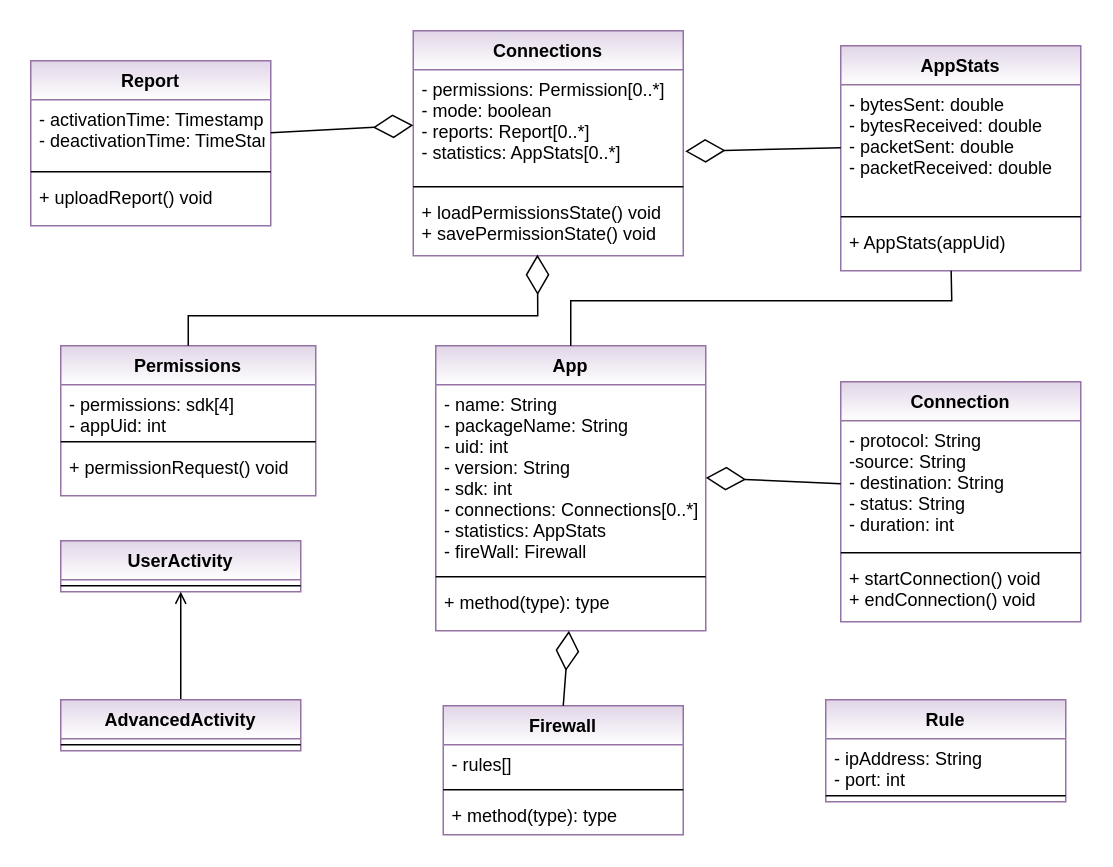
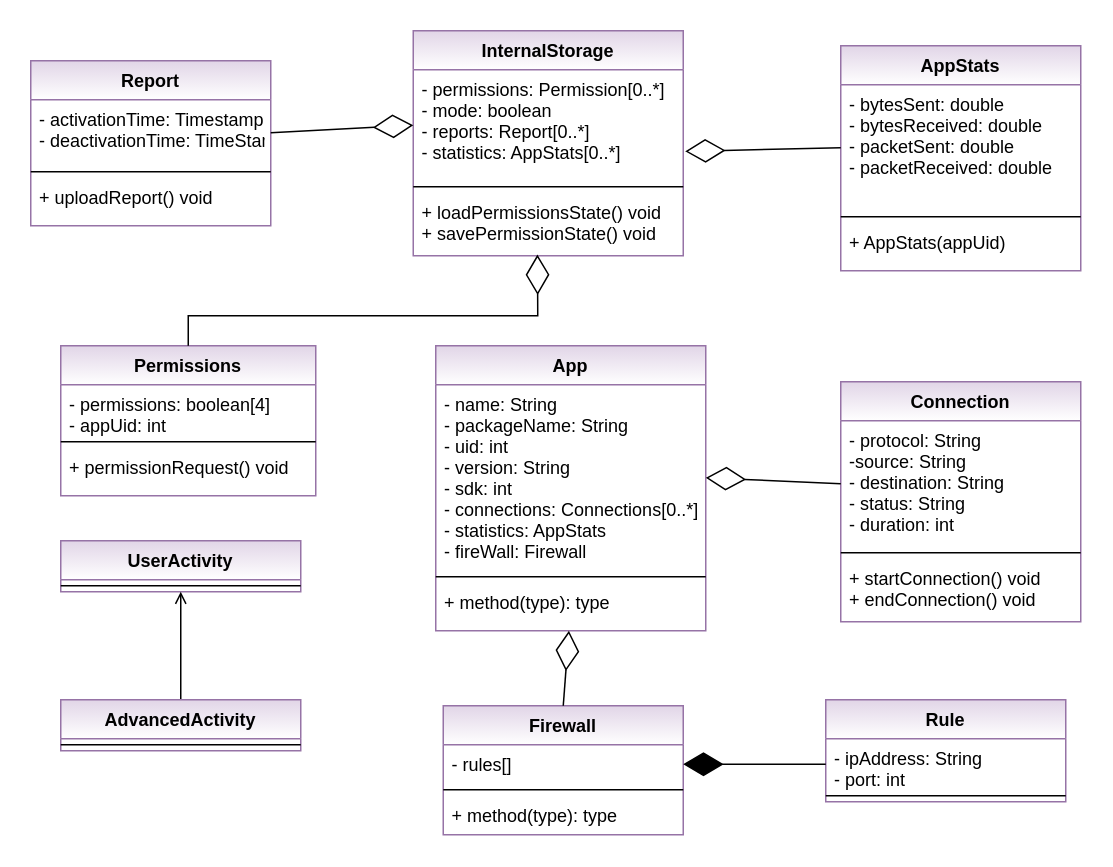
  <mxCell id="0" />
  <mxCell id="1" parent="0" />
  <mxCell id="2" value="UserActivity" style="swimlane;fontStyle=1;align=center;verticalAlign=top;childLayout=stackLayout;horizontal=1;startSize=26;horizontalStack=0;resizeParent=1;resizeParentMax=0;resizeLast=0;collapsible=1;marginBottom=0;fillColor=#e1d5e7;strokeColor=#9673a6;gradientColor=#ffffff;" parent="1" vertex="1"><mxGeometry x="40" y="360" width="160" height="34" as="geometry" /></mxCell>
  <mxCell id="3" value="" style="line;strokeWidth=1;fillColor=none;align=left;verticalAlign=middle;spacingTop=-1;spacingLeft=3;spacingRight=3;rotatable=0;labelPosition=right;points=[];portConstraint=eastwest;" parent="2" vertex="1"><mxGeometry y="26" width="160" height="8" as="geometry" /></mxCell>
  <mxCell id="4" value="AppStats" style="swimlane;fontStyle=1;align=center;verticalAlign=top;childLayout=stackLayout;horizontal=1;startSize=26;horizontalStack=0;resizeParent=1;resizeParentMax=0;resizeLast=0;collapsible=1;marginBottom=0;fillColor=#e1d5e7;strokeColor=#9673a6;gradientColor=#ffffff;" parent="1" vertex="1"><mxGeometry x="560" y="30" width="160" height="150" as="geometry" /></mxCell>
  <mxCell id="5" value="- bytesSent: double&#10;- bytesReceived: double&#10;- packetSent: double&#10;- packetReceived: double" style="text;strokeColor=none;fillColor=none;align=left;verticalAlign=top;spacingLeft=4;spacingRight=4;overflow=hidden;rotatable=0;points=[[0,0.5],[1,0.5]];portConstraint=eastwest;" parent="4" vertex="1"><mxGeometry y="26" width="160" height="84" as="geometry" /></mxCell>
  <mxCell id="6" value="" style="line;strokeWidth=1;fillColor=none;align=left;verticalAlign=middle;spacingTop=-1;spacingLeft=3;spacingRight=3;rotatable=0;labelPosition=right;points=[];portConstraint=eastwest;" parent="4" vertex="1"><mxGeometry y="110" width="160" height="8" as="geometry" /></mxCell>
  <mxCell id="7" value="+ AppStats(appUid) " style="text;strokeColor=none;fillColor=none;align=left;verticalAlign=top;spacingLeft=4;spacingRight=4;overflow=hidden;rotatable=0;points=[[0,0.5],[1,0.5]];portConstraint=eastwest;" parent="4" vertex="1"><mxGeometry y="118" width="160" height="32" as="geometry" /></mxCell>
  <mxCell id="8" value="Firewall" style="swimlane;fontStyle=1;align=center;verticalAlign=top;childLayout=stackLayout;horizontal=1;startSize=26;horizontalStack=0;resizeParent=1;resizeParentMax=0;resizeLast=0;collapsible=1;marginBottom=0;fillColor=#e1d5e7;strokeColor=#9673a6;gradientColor=#ffffff;" parent="1" vertex="1"><mxGeometry x="295" y="470" width="160" height="86" as="geometry" /></mxCell>
  <mxCell id="9" value="- rules[]" style="text;strokeColor=none;fillColor=none;align=left;verticalAlign=top;spacingLeft=4;spacingRight=4;overflow=hidden;rotatable=0;points=[[0,0.5],[1,0.5]];portConstraint=eastwest;" parent="8" vertex="1"><mxGeometry y="26" width="160" height="26" as="geometry" /></mxCell>
  <mxCell id="10" value="" style="line;strokeWidth=1;fillColor=none;align=left;verticalAlign=middle;spacingTop=-1;spacingLeft=3;spacingRight=3;rotatable=0;labelPosition=right;points=[];portConstraint=eastwest;" parent="8" vertex="1"><mxGeometry y="52" width="160" height="8" as="geometry" /></mxCell>
  <mxCell id="11" value="+ method(type): type" style="text;strokeColor=none;fillColor=none;align=left;verticalAlign=top;spacingLeft=4;spacingRight=4;overflow=hidden;rotatable=0;points=[[0,0.5],[1,0.5]];portConstraint=eastwest;" parent="8" vertex="1"><mxGeometry y="60" width="160" height="26" as="geometry" /></mxCell>
  <mxCell id="12" value="Report" style="swimlane;fontStyle=1;align=center;verticalAlign=top;childLayout=stackLayout;horizontal=1;startSize=26;horizontalStack=0;resizeParent=1;resizeParentMax=0;resizeLast=0;collapsible=1;marginBottom=0;fillColor=#e1d5e7;strokeColor=#9673a6;gradientColor=#ffffff;" parent="1" vertex="1"><mxGeometry x="20" y="40" width="160" height="110" as="geometry" /></mxCell>
  <mxCell id="13" value="- activationTime: Timestamp&#10;- deactivationTime: TimeStamp" style="text;strokeColor=none;fillColor=none;align=left;verticalAlign=top;spacingLeft=4;spacingRight=4;overflow=hidden;rotatable=0;points=[[0,0.5],[1,0.5]];portConstraint=eastwest;" parent="12" vertex="1"><mxGeometry y="26" width="160" height="44" as="geometry" /></mxCell>
  <mxCell id="14" value="" style="line;strokeWidth=1;fillColor=none;align=left;verticalAlign=middle;spacingTop=-1;spacingLeft=3;spacingRight=3;rotatable=0;labelPosition=right;points=[];portConstraint=eastwest;" parent="12" vertex="1"><mxGeometry y="70" width="160" height="8" as="geometry" /></mxCell>
  <mxCell id="15" value="+ uploadReport() void" style="text;strokeColor=none;fillColor=none;align=left;verticalAlign=top;spacingLeft=4;spacingRight=4;overflow=hidden;rotatable=0;points=[[0,0.5],[1,0.5]];portConstraint=eastwest;" parent="12" vertex="1"><mxGeometry y="78" width="160" height="32" as="geometry" /></mxCell>
  <mxCell id="16" value="Connection" style="swimlane;fontStyle=1;align=center;verticalAlign=top;childLayout=stackLayout;horizontal=1;startSize=26;horizontalStack=0;resizeParent=1;resizeParentMax=0;resizeLast=0;collapsible=1;marginBottom=0;fillColor=#e1d5e7;strokeColor=#9673a6;gradientColor=#ffffff;" parent="1" vertex="1"><mxGeometry x="560" y="254" width="160" height="160" as="geometry" /></mxCell>
  <mxCell id="17" value="- protocol: String&#10;-source: String&#10;- destination: String&#10;- status: String&#10;- duration: int" style="text;strokeColor=none;fillColor=none;align=left;verticalAlign=top;spacingLeft=4;spacingRight=4;overflow=hidden;rotatable=0;points=[[0,0.5],[1,0.5]];portConstraint=eastwest;" parent="16" vertex="1"><mxGeometry y="26" width="160" height="84" as="geometry" /></mxCell>
  <mxCell id="18" value="" style="line;strokeWidth=1;fillColor=none;align=left;verticalAlign=middle;spacingTop=-1;spacingLeft=3;spacingRight=3;rotatable=0;labelPosition=right;points=[];portConstraint=eastwest;" parent="16" vertex="1"><mxGeometry y="110" width="160" height="8" as="geometry" /></mxCell>
  <mxCell id="19" value="+ startConnection() void&#10;+ endConnection() void" style="text;strokeColor=none;fillColor=none;align=left;verticalAlign=top;spacingLeft=4;spacingRight=4;overflow=hidden;rotatable=0;points=[[0,0.5],[1,0.5]];portConstraint=eastwest;" parent="16" vertex="1"><mxGeometry y="118" width="160" height="42" as="geometry" /></mxCell>
  <mxCell id="20" value="Permissions" style="swimlane;fontStyle=1;align=center;verticalAlign=top;childLayout=stackLayout;horizontal=1;startSize=26;horizontalStack=0;resizeParent=1;resizeParentMax=0;resizeLast=0;collapsible=1;marginBottom=0;fillColor=#e1d5e7;strokeColor=#9673a6;gradientColor=#ffffff;" parent="1" vertex="1"><mxGeometry x="40" y="230" width="170" height="100" as="geometry" /></mxCell>
- <mxCell id="21" value="- permissions: sdk[4]&#10;- appUid: int" style="text;strokeColor=none;fillColor=none;align=left;verticalAlign=top;spacingLeft=4;spacingRight=4;overflow=hidden;rotatable=0;points=[[0,0.5],[1,0.5]];portConstraint=eastwest;" parent="20" vertex="1"><mxGeometry y="26" width="170" height="34" as="geometry" /></mxCell>
+ <mxCell id="21" value="- permissions: boolean[4]&#10;- appUid: int" style="text;strokeColor=none;fillColor=none;align=left;verticalAlign=top;spacingLeft=4;spacingRight=4;overflow=hidden;rotatable=0;points=[[0,0.5],[1,0.5]];portConstraint=eastwest;" parent="20" vertex="1"><mxGeometry y="26" width="170" height="34" as="geometry" /></mxCell>
  <mxCell id="22" value="" style="line;strokeWidth=1;fillColor=none;align=left;verticalAlign=middle;spacingTop=-1;spacingLeft=3;spacingRight=3;rotatable=0;labelPosition=right;points=[];portConstraint=eastwest;" parent="20" vertex="1"><mxGeometry y="60" width="170" height="8" as="geometry" /></mxCell>
  <mxCell id="23" value="+ permissionRequest() void&#10;" style="text;strokeColor=none;fillColor=none;align=left;verticalAlign=top;spacingLeft=4;spacingRight=4;overflow=hidden;rotatable=0;points=[[0,0.5],[1,0.5]];portConstraint=eastwest;" parent="20" vertex="1"><mxGeometry y="68" width="170" height="32" as="geometry" /></mxCell>
  <mxCell id="24" value="App" style="swimlane;fontStyle=1;align=center;verticalAlign=top;childLayout=stackLayout;horizontal=1;startSize=26;horizontalStack=0;resizeParent=1;resizeParentMax=0;resizeLast=0;collapsible=1;marginBottom=0;fillColor=#e1d5e7;strokeColor=#9673a6;gradientColor=#ffffff;" parent="1" vertex="1"><mxGeometry x="290" y="230" width="180" height="190" as="geometry" /></mxCell>
  <mxCell id="25" value="- name: String&#10;- packageName: String&#10;- uid: int&#10;- version: String&#10;- sdk: int&#10;- connections: Connections[0..*]&#10;- statistics: AppStats&#10;- fireWall: Firewall " style="text;strokeColor=none;fillColor=none;align=left;verticalAlign=top;spacingLeft=4;spacingRight=4;overflow=hidden;rotatable=0;points=[[0,0.5],[1,0.5]];portConstraint=eastwest;" parent="24" vertex="1"><mxGeometry y="26" width="180" height="124" as="geometry" /></mxCell>
  <mxCell id="26" value="" style="line;strokeWidth=1;fillColor=none;align=left;verticalAlign=middle;spacingTop=-1;spacingLeft=3;spacingRight=3;rotatable=0;labelPosition=right;points=[];portConstraint=eastwest;" parent="24" vertex="1"><mxGeometry y="150" width="180" height="8" as="geometry" /></mxCell>
  <mxCell id="27" value="+ method(type): type" style="text;strokeColor=none;fillColor=none;align=left;verticalAlign=top;spacingLeft=4;spacingRight=4;overflow=hidden;rotatable=0;points=[[0,0.5],[1,0.5]];portConstraint=eastwest;" parent="24" vertex="1"><mxGeometry y="158" width="180" height="32" as="geometry" /></mxCell>
- <mxCell id="28" value="Connections" style="swimlane;fontStyle=1;align=center;verticalAlign=top;childLayout=stackLayout;horizontal=1;startSize=26;horizontalStack=0;resizeParent=1;resizeParentMax=0;resizeLast=0;collapsible=1;marginBottom=0;fillColor=#e1d5e7;strokeColor=#9673a6;gradientColor=#ffffff;" parent="1" vertex="1"><mxGeometry x="275" y="20" width="180" height="150" as="geometry" /></mxCell>
+ <mxCell id="28" value="InternalStorage" style="swimlane;fontStyle=1;align=center;verticalAlign=top;childLayout=stackLayout;horizontal=1;startSize=26;horizontalStack=0;resizeParent=1;resizeParentMax=0;resizeLast=0;collapsible=1;marginBottom=0;fillColor=#e1d5e7;strokeColor=#9673a6;gradientColor=#ffffff;" parent="1" vertex="1"><mxGeometry x="275" y="20" width="180" height="150" as="geometry" /></mxCell>
  <mxCell id="29" value="- permissions: Permission[0..*]&#10;- mode: boolean&#10;- reports: Report[0..*]&#10;- statistics: AppStats[0..*]" style="text;strokeColor=none;fillColor=none;align=left;verticalAlign=top;spacingLeft=4;spacingRight=4;overflow=hidden;rotatable=0;points=[[0,0.5],[1,0.5]];portConstraint=eastwest;" parent="28" vertex="1"><mxGeometry y="26" width="180" height="74" as="geometry" /></mxCell>
  <mxCell id="30" value="" style="line;strokeWidth=1;fillColor=none;align=left;verticalAlign=middle;spacingTop=-1;spacingLeft=3;spacingRight=3;rotatable=0;labelPosition=right;points=[];portConstraint=eastwest;" parent="28" vertex="1"><mxGeometry y="100" width="180" height="8" as="geometry" /></mxCell>
  <mxCell id="31" value="+ loadPermissionsState() void&#10;+ savePermissionState() void" style="text;strokeColor=none;fillColor=none;align=left;verticalAlign=top;spacingLeft=4;spacingRight=4;overflow=hidden;rotatable=0;points=[[0,0.5],[1,0.5]];portConstraint=eastwest;" parent="28" vertex="1"><mxGeometry y="108" width="180" height="42" as="geometry" /></mxCell>
  <mxCell id="32" value="Rule" style="swimlane;fontStyle=1;align=center;verticalAlign=top;childLayout=stackLayout;horizontal=1;startSize=26;horizontalStack=0;resizeParent=1;resizeParentMax=0;resizeLast=0;collapsible=1;marginBottom=0;fillColor=#e1d5e7;strokeColor=#9673a6;gradientColor=#ffffff;" vertex="1" parent="1"><mxGeometry x="550" y="466" width="160" height="68" as="geometry" /></mxCell>
  <mxCell id="33" value="- ipAddress: String&#10;- port: int" style="text;strokeColor=none;fillColor=none;align=left;verticalAlign=top;spacingLeft=4;spacingRight=4;overflow=hidden;rotatable=0;points=[[0,0.5],[1,0.5]];portConstraint=eastwest;" vertex="1" parent="32"><mxGeometry y="26" width="160" height="34" as="geometry" /></mxCell>
  <mxCell id="34" value="" style="line;strokeWidth=1;fillColor=none;align=left;verticalAlign=middle;spacingTop=-1;spacingLeft=3;spacingRight=3;rotatable=0;labelPosition=right;points=[];portConstraint=eastwest;" vertex="1" parent="32"><mxGeometry y="60" width="160" height="8" as="geometry" /></mxCell>
  <mxCell id="35" value="" style="edgeStyle=orthogonalEdgeStyle;rounded=0;orthogonalLoop=1;jettySize=auto;html=1;entryX=0.5;entryY=1;entryDx=0;entryDy=0;endArrow=open;endFill=0;strokeWidth=1;" edge="1" parent="1" source="36" target="2"><mxGeometry relative="1" as="geometry" /></mxCell>
  <mxCell id="36" value="AdvancedActivity" style="swimlane;fontStyle=1;align=center;verticalAlign=top;childLayout=stackLayout;horizontal=1;startSize=26;horizontalStack=0;resizeParent=1;resizeParentMax=0;resizeLast=0;collapsible=1;marginBottom=0;fillColor=#e1d5e7;strokeColor=#9673a6;gradientColor=#ffffff;" vertex="1" parent="1"><mxGeometry x="40" y="466" width="160" height="34" as="geometry" /></mxCell>
  <mxCell id="37" value="" style="line;strokeWidth=1;fillColor=none;align=left;verticalAlign=middle;spacingTop=-1;spacingLeft=3;spacingRight=3;rotatable=0;labelPosition=right;points=[];portConstraint=eastwest;" vertex="1" parent="36"><mxGeometry y="26" width="160" height="8" as="geometry" /></mxCell>
+ <mxCell id="38" value="" style="endArrow=diamondThin;endFill=1;endSize=24;html=1;rounded=0;exitX=0;exitY=0.5;exitDx=0;exitDy=0;entryX=1;entryY=0.5;entryDx=0;entryDy=0;" edge="1" parent="1" source="33" target="9"><mxGeometry width="160" relative="1" as="geometry"><mxPoint x="300" y="150" as="sourcePoint" /><mxPoint x="670" y="200" as="targetPoint" /></mxGeometry></mxCell>
  <mxCell id="39" value="" style="endArrow=diamondThin;endFill=0;endSize=24;html=1;rounded=0;exitX=0.5;exitY=0;exitDx=0;exitDy=0;" edge="1" parent="1" source="8" target="27"><mxGeometry width="160" relative="1" as="geometry"><mxPoint x="300" y="200" as="sourcePoint" /><mxPoint x="460" y="200" as="targetPoint" /></mxGeometry></mxCell>
- <mxCell id="40" value="" style="endArrow=none;html=1;rounded=0;exitX=0.46;exitY=1;exitDx=0;exitDy=0;exitPerimeter=0;entryX=0.5;entryY=0;entryDx=0;entryDy=0;" edge="1" parent="1" source="7" target="24"><mxGeometry width="50" height="50" relative="1" as="geometry"><mxPoint x="350" y="180" as="sourcePoint" /><mxPoint x="290" y="140" as="targetPoint" /><Array as="points"><mxPoint x="634" y="200" /><mxPoint x="380" y="200" /></Array></mxGeometry></mxCell>
  <mxCell id="41" value="" style="endArrow=diamondThin;endFill=0;endSize=24;html=1;rounded=0;entryX=0.46;entryY=0.981;entryDx=0;entryDy=0;exitX=0.5;exitY=0;exitDx=0;exitDy=0;entryPerimeter=0;" edge="1" parent="1" source="20" target="31"><mxGeometry width="160" relative="1" as="geometry"><mxPoint x="375.48" y="-6.004" as="sourcePoint" /><mxPoint x="255" y="0" as="targetPoint" /><Array as="points"><mxPoint x="125" y="210" /><mxPoint x="358" y="210" /></Array></mxGeometry></mxCell>
  <mxCell id="42" value="" style="endArrow=diamondThin;endFill=0;endSize=24;html=1;rounded=0;entryX=1;entryY=0.5;entryDx=0;entryDy=0;exitX=0;exitY=0.5;exitDx=0;exitDy=0;" edge="1" parent="1" source="17" target="25"><mxGeometry width="160" relative="1" as="geometry"><mxPoint x="600.48" y="151.996" as="sourcePoint" /><mxPoint x="480" y="158" as="targetPoint" /></mxGeometry></mxCell>
  <mxCell id="43" value="" style="endArrow=diamondThin;endFill=0;endSize=24;html=1;rounded=0;entryX=0;entryY=0.5;entryDx=0;entryDy=0;exitX=1;exitY=0.5;exitDx=0;exitDy=0;" edge="1" parent="1" source="13" target="29"><mxGeometry width="160" relative="1" as="geometry"><mxPoint x="600.48" y="151.996" as="sourcePoint" /><mxPoint x="480" y="158" as="targetPoint" /></mxGeometry></mxCell>
  <mxCell id="44" value="" style="endArrow=diamondThin;endFill=0;endSize=24;html=1;rounded=0;entryX=1.007;entryY=0.735;entryDx=0;entryDy=0;exitX=0;exitY=0.5;exitDx=0;exitDy=0;entryPerimeter=0;" edge="1" parent="1" source="5" target="29"><mxGeometry width="160" relative="1" as="geometry"><mxPoint x="200" y="23" as="sourcePoint" /><mxPoint x="310" y="-77" as="targetPoint" /></mxGeometry></mxCell>
